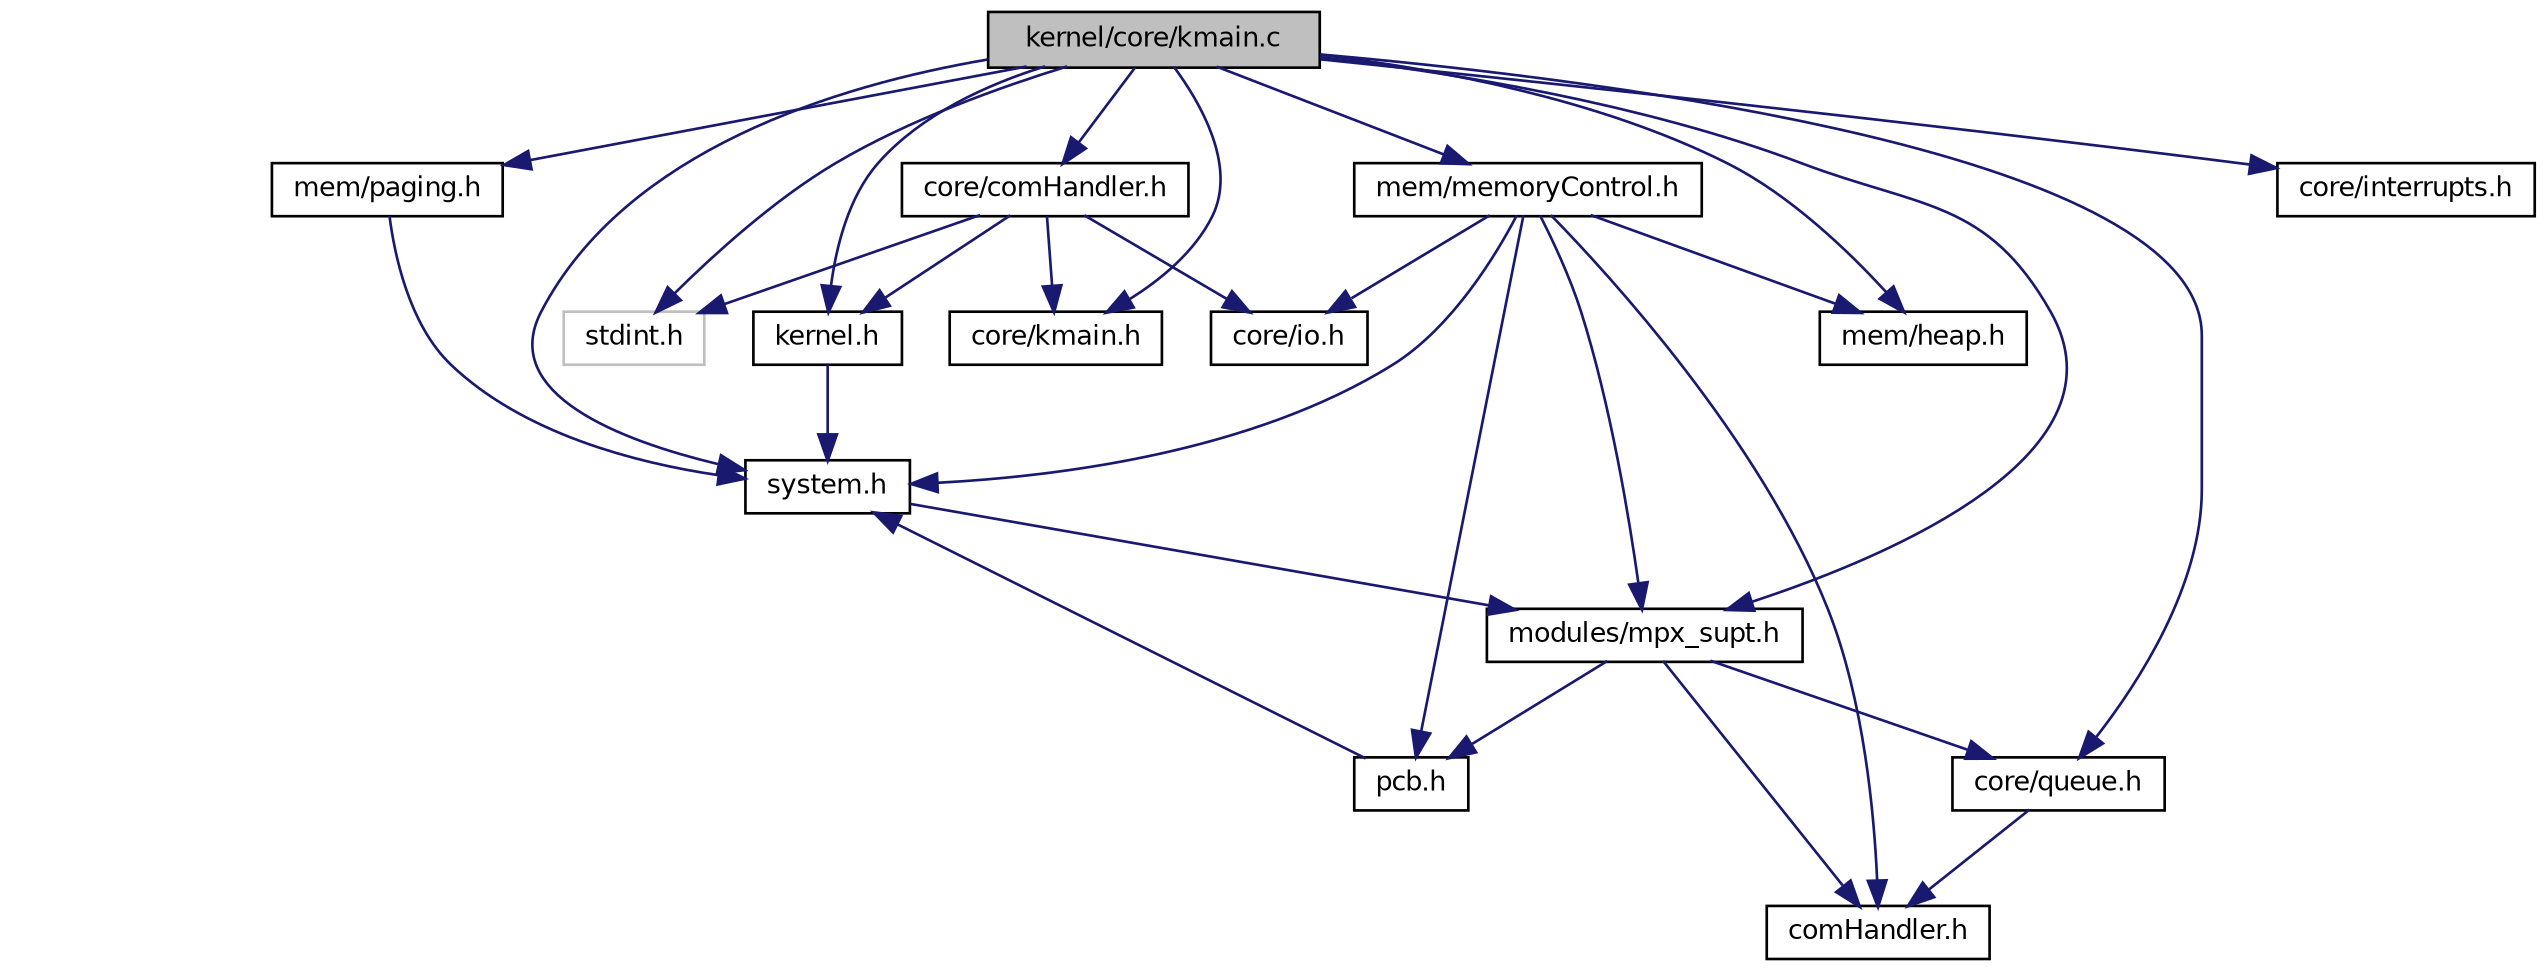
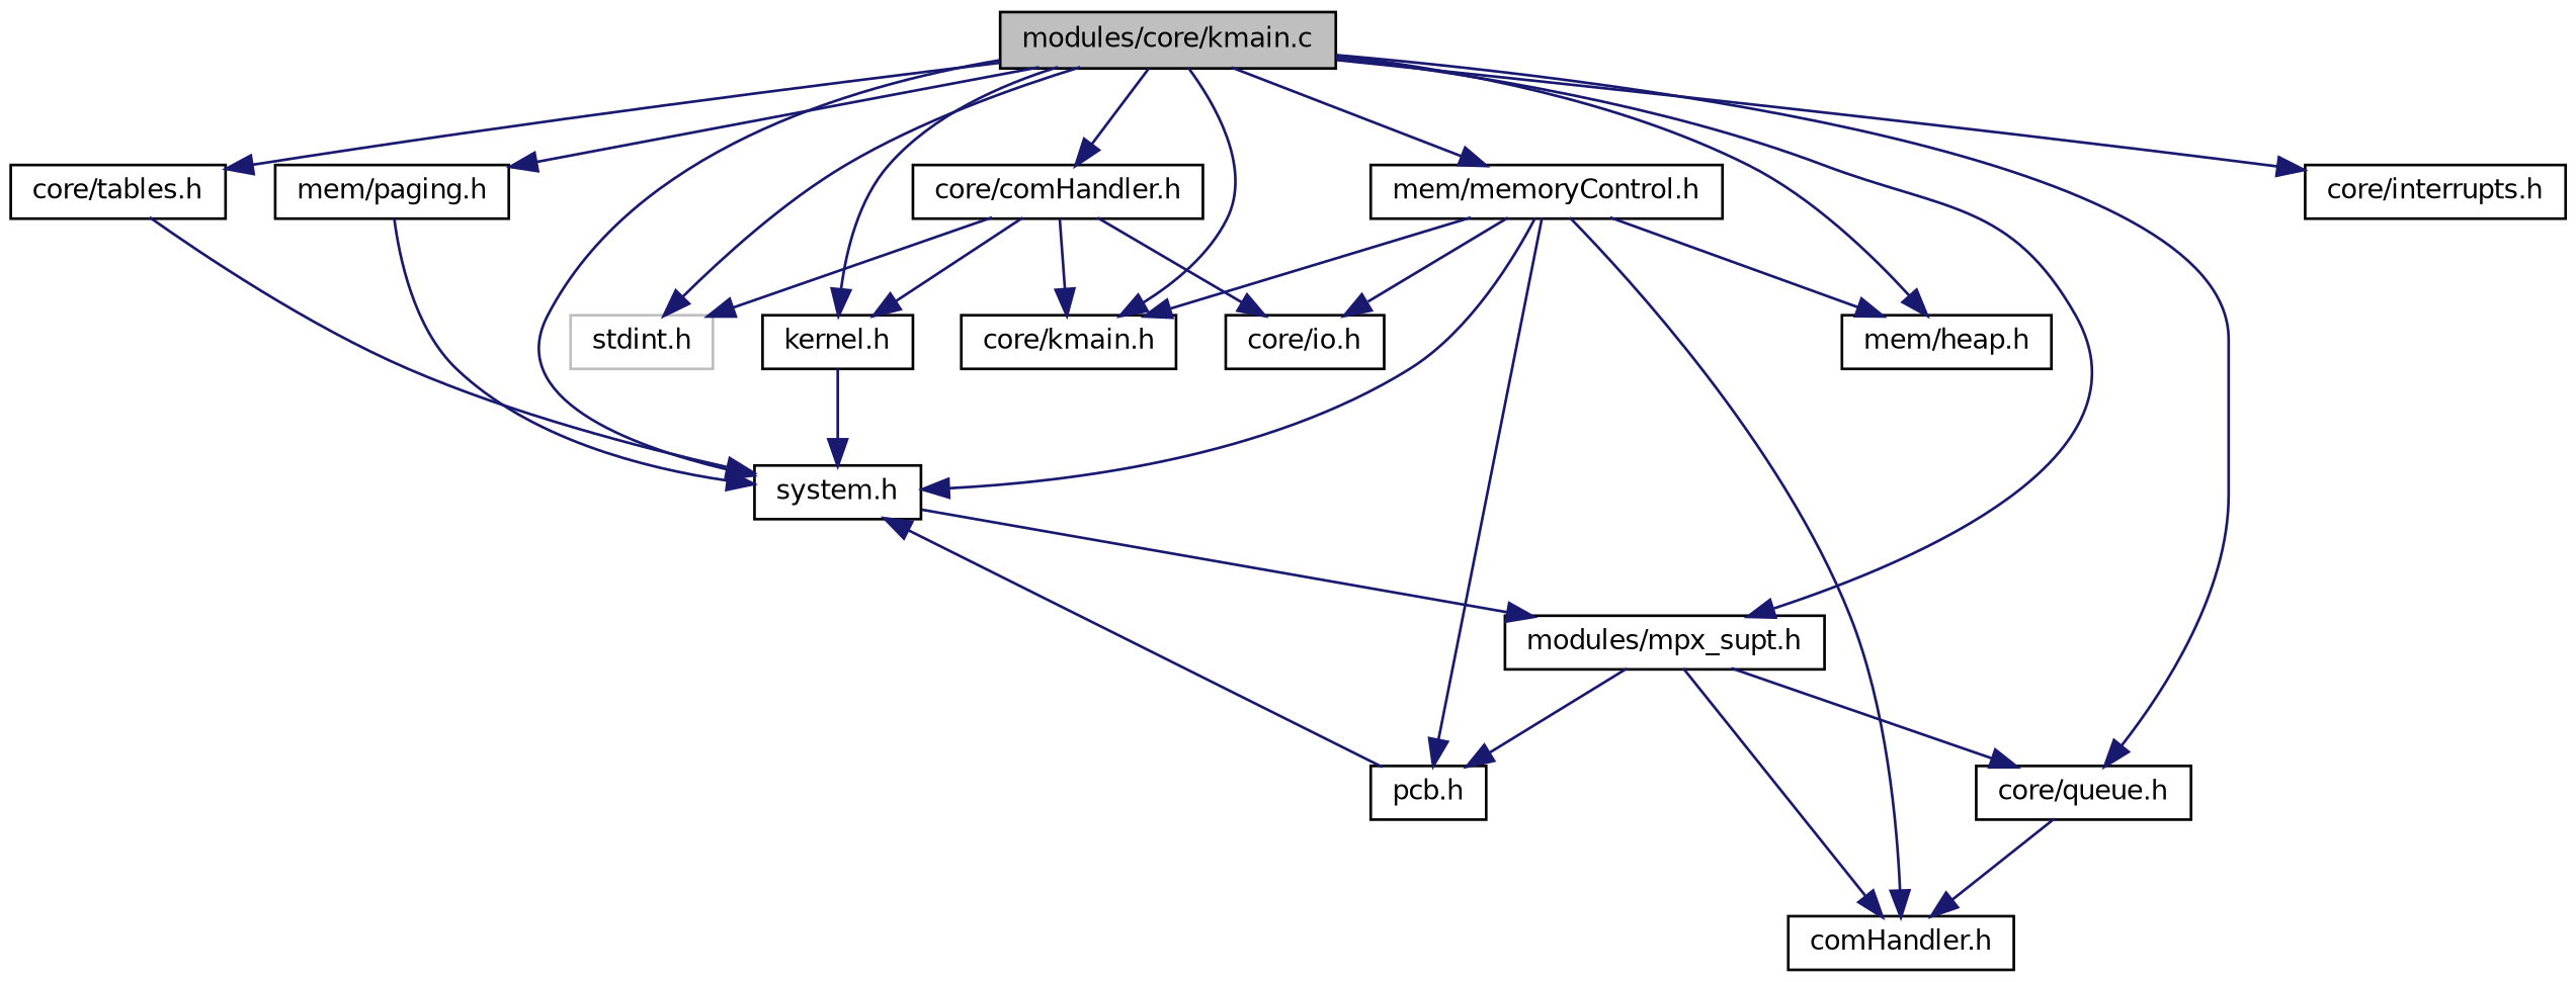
  digraph {
    node [color=black fillcolor=white fontname=Helvetica fontsize=10 shape=record style=filled]
    edge [color=midnightblue fontname=Helvetica fontsize=10 labelfontname=Helvetica labelfontsize=10 style=solid]
-   n1 [fillcolor=grey75 fontcolor=black height=0.2 label="kernel/core/kmain.c" width=0.4]
+   n1 [fillcolor=grey75 fontcolor=black height=0.2 label="modules/core/kmain.c" width=0.4]
    n2 [color=grey75 height=0.2 label="stdint.h" width=0.4]
    n3 [height=0.2 label="kernel.h" width=0.4]
    n4 [height=0.2 label="system.h" width=0.4]
    n5 [height=0.2 label="core/kmain.h" width=0.4]
+   n6 [height=0.2 label="core/tables.h" width=0.4]
    n7 [height=0.2 label="core/interrupts.h" width=0.4]
    n8 [height=0.2 label="core/queue.h" width=0.4]
    n9 [height=0.2 label="core/comHandler.h" width=0.4]
    n10 [height=0.2 label="mem/heap.h" width=0.4]
    n11 [height=0.2 label="mem/paging.h" width=0.4]
    n12 [height=0.2 label="mem/memoryControl.h" width=0.4]
    n13 [height=0.2 label="modules/mpx_supt.h" width=0.4]
    n14 [height=0.2 label="core/io.h" width=0.4]
    n15 [height=0.2 label="comHandler.h" width=0.4]
    n16 [height=0.2 label="pcb.h" width=0.4]
    n1 -> n2
    n1 -> n3
    n1 -> n4
    n1 -> n5
+   n1 -> n6
    n1 -> n7
    n1 -> n8
    n1 -> n9
    n1 -> n10
    n1 -> n11
    n1 -> n12
    n1 -> n13
    n3 -> n4
    n4 -> n13
+   n6 -> n4
    n8 -> n15
    n9 -> n2
    n9 -> n3
    n9 -> n5
    n9 -> n14
    n11 -> n4
    n12 -> n4
    n12 -> n10
-   n12 -> n13
+   n12 -> n5
    n12 -> n14
    n12 -> n15
    n12 -> n16
    n13 -> n8
    n13 -> n15
    n13 -> n16
    n16 -> n4
  }
